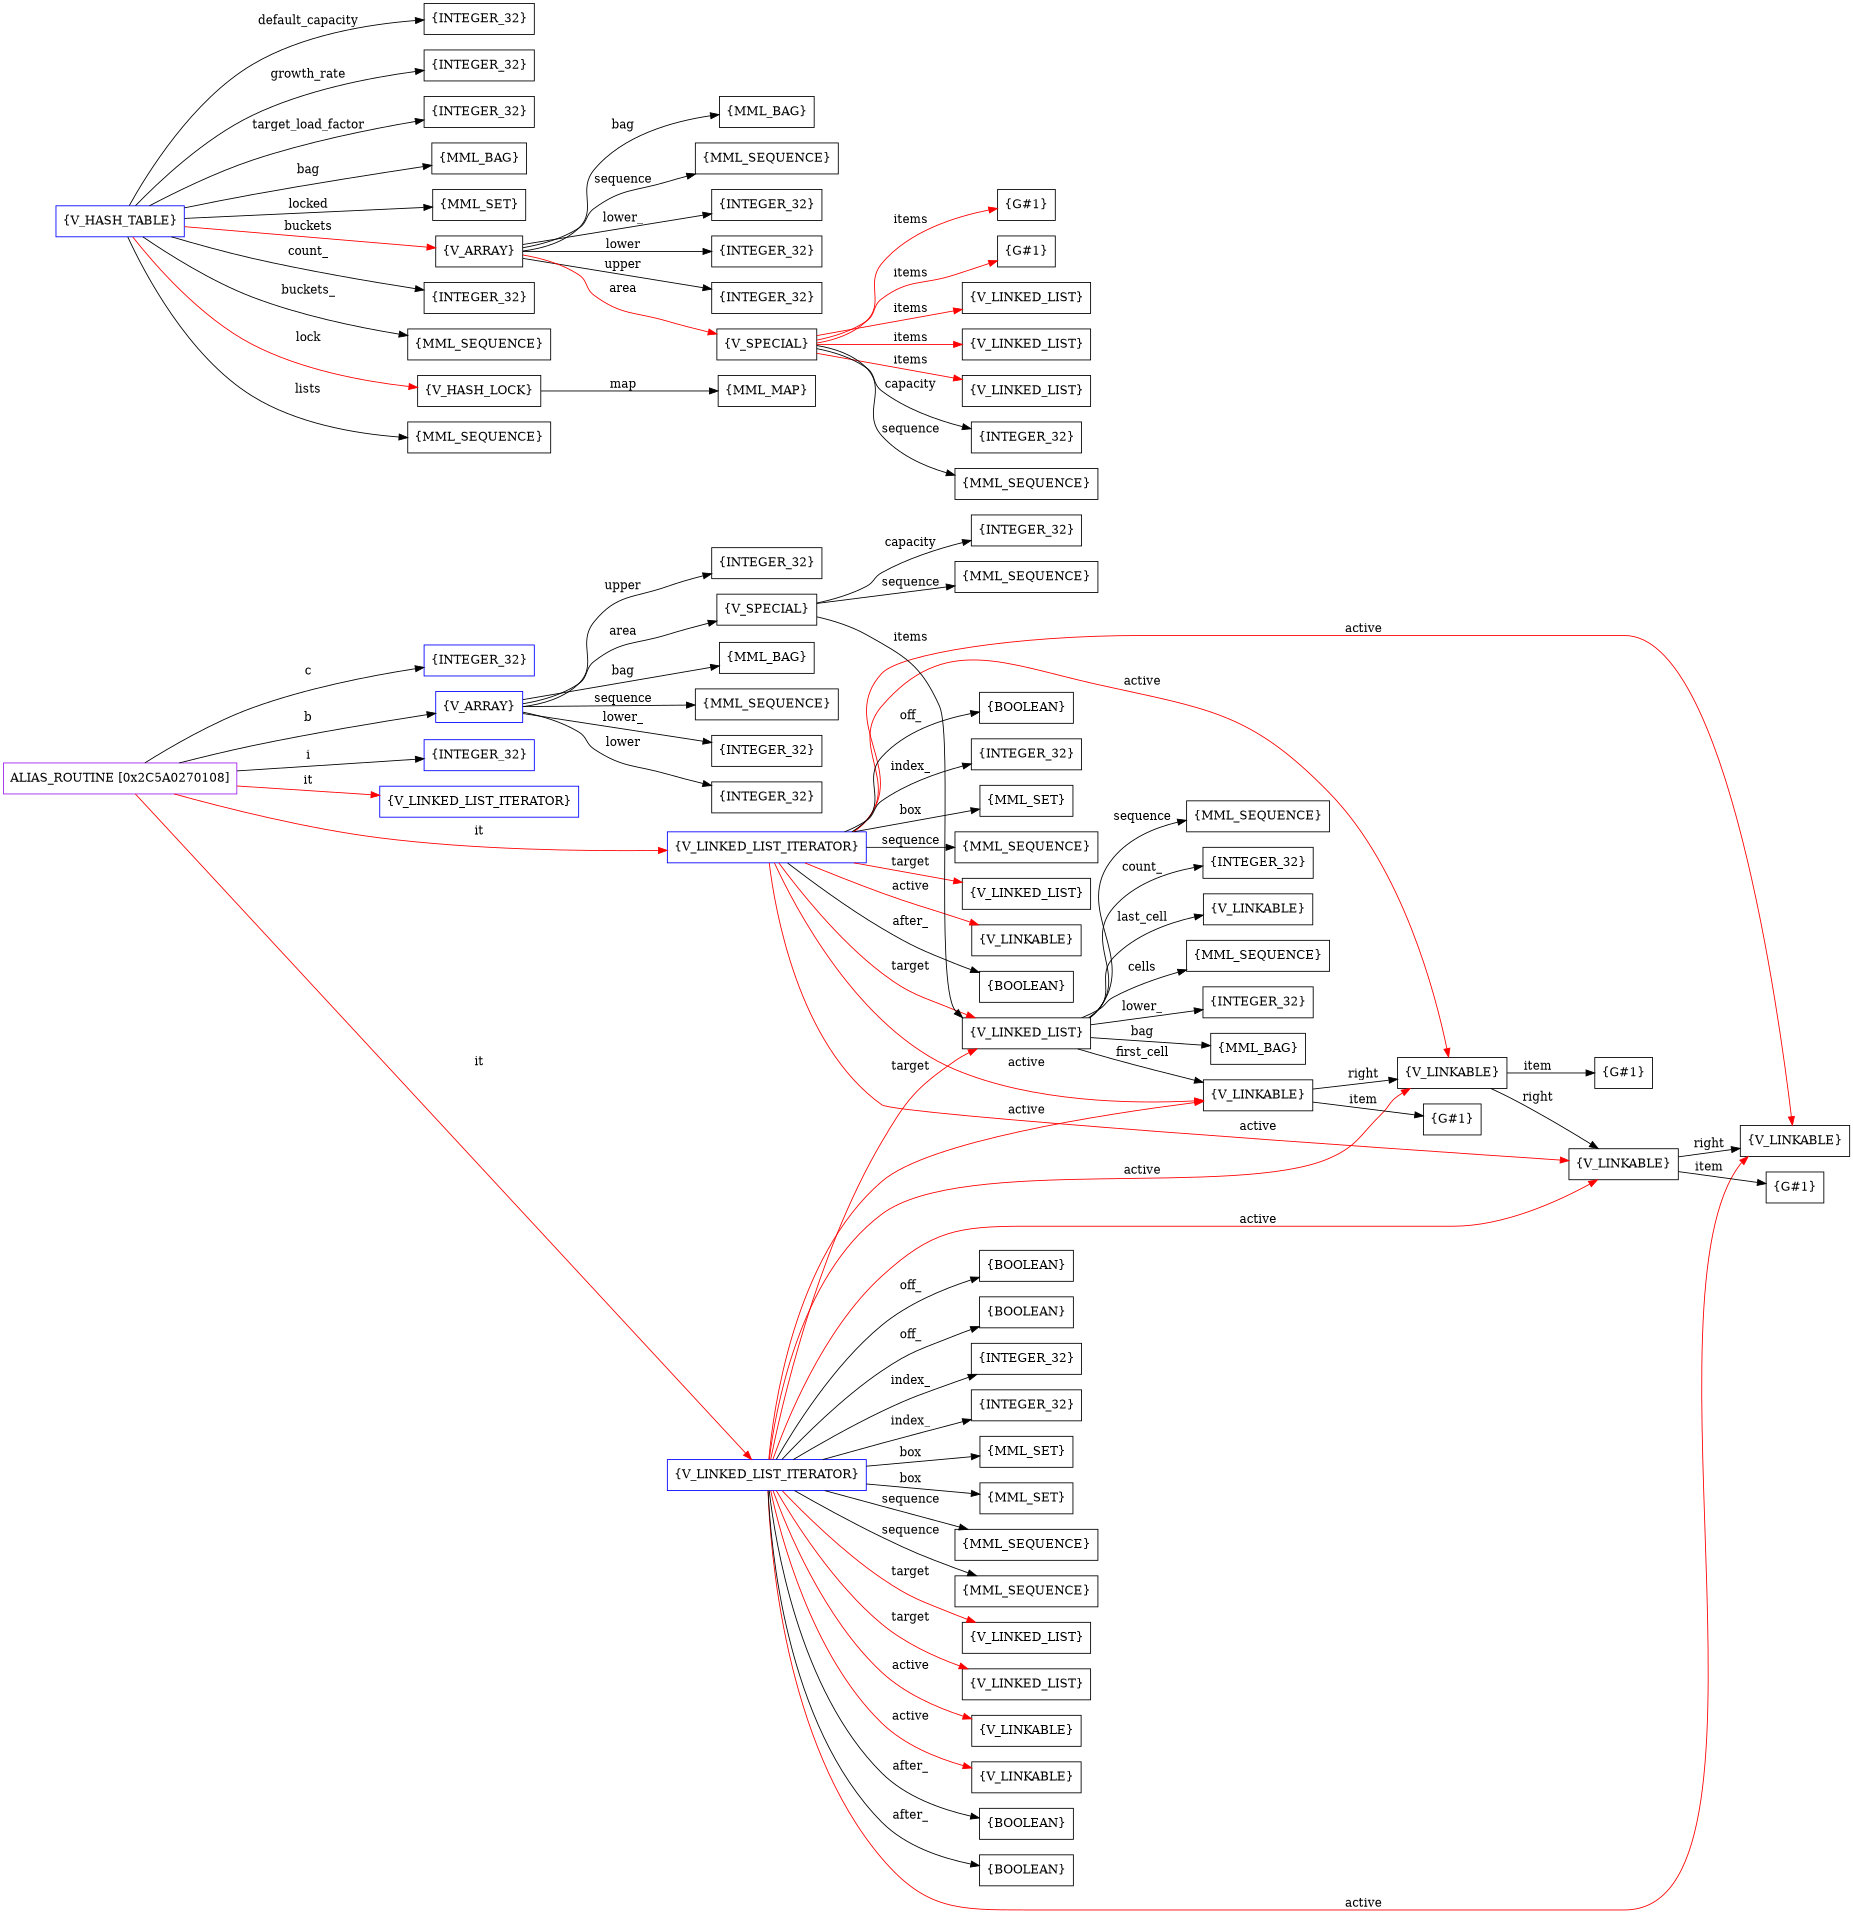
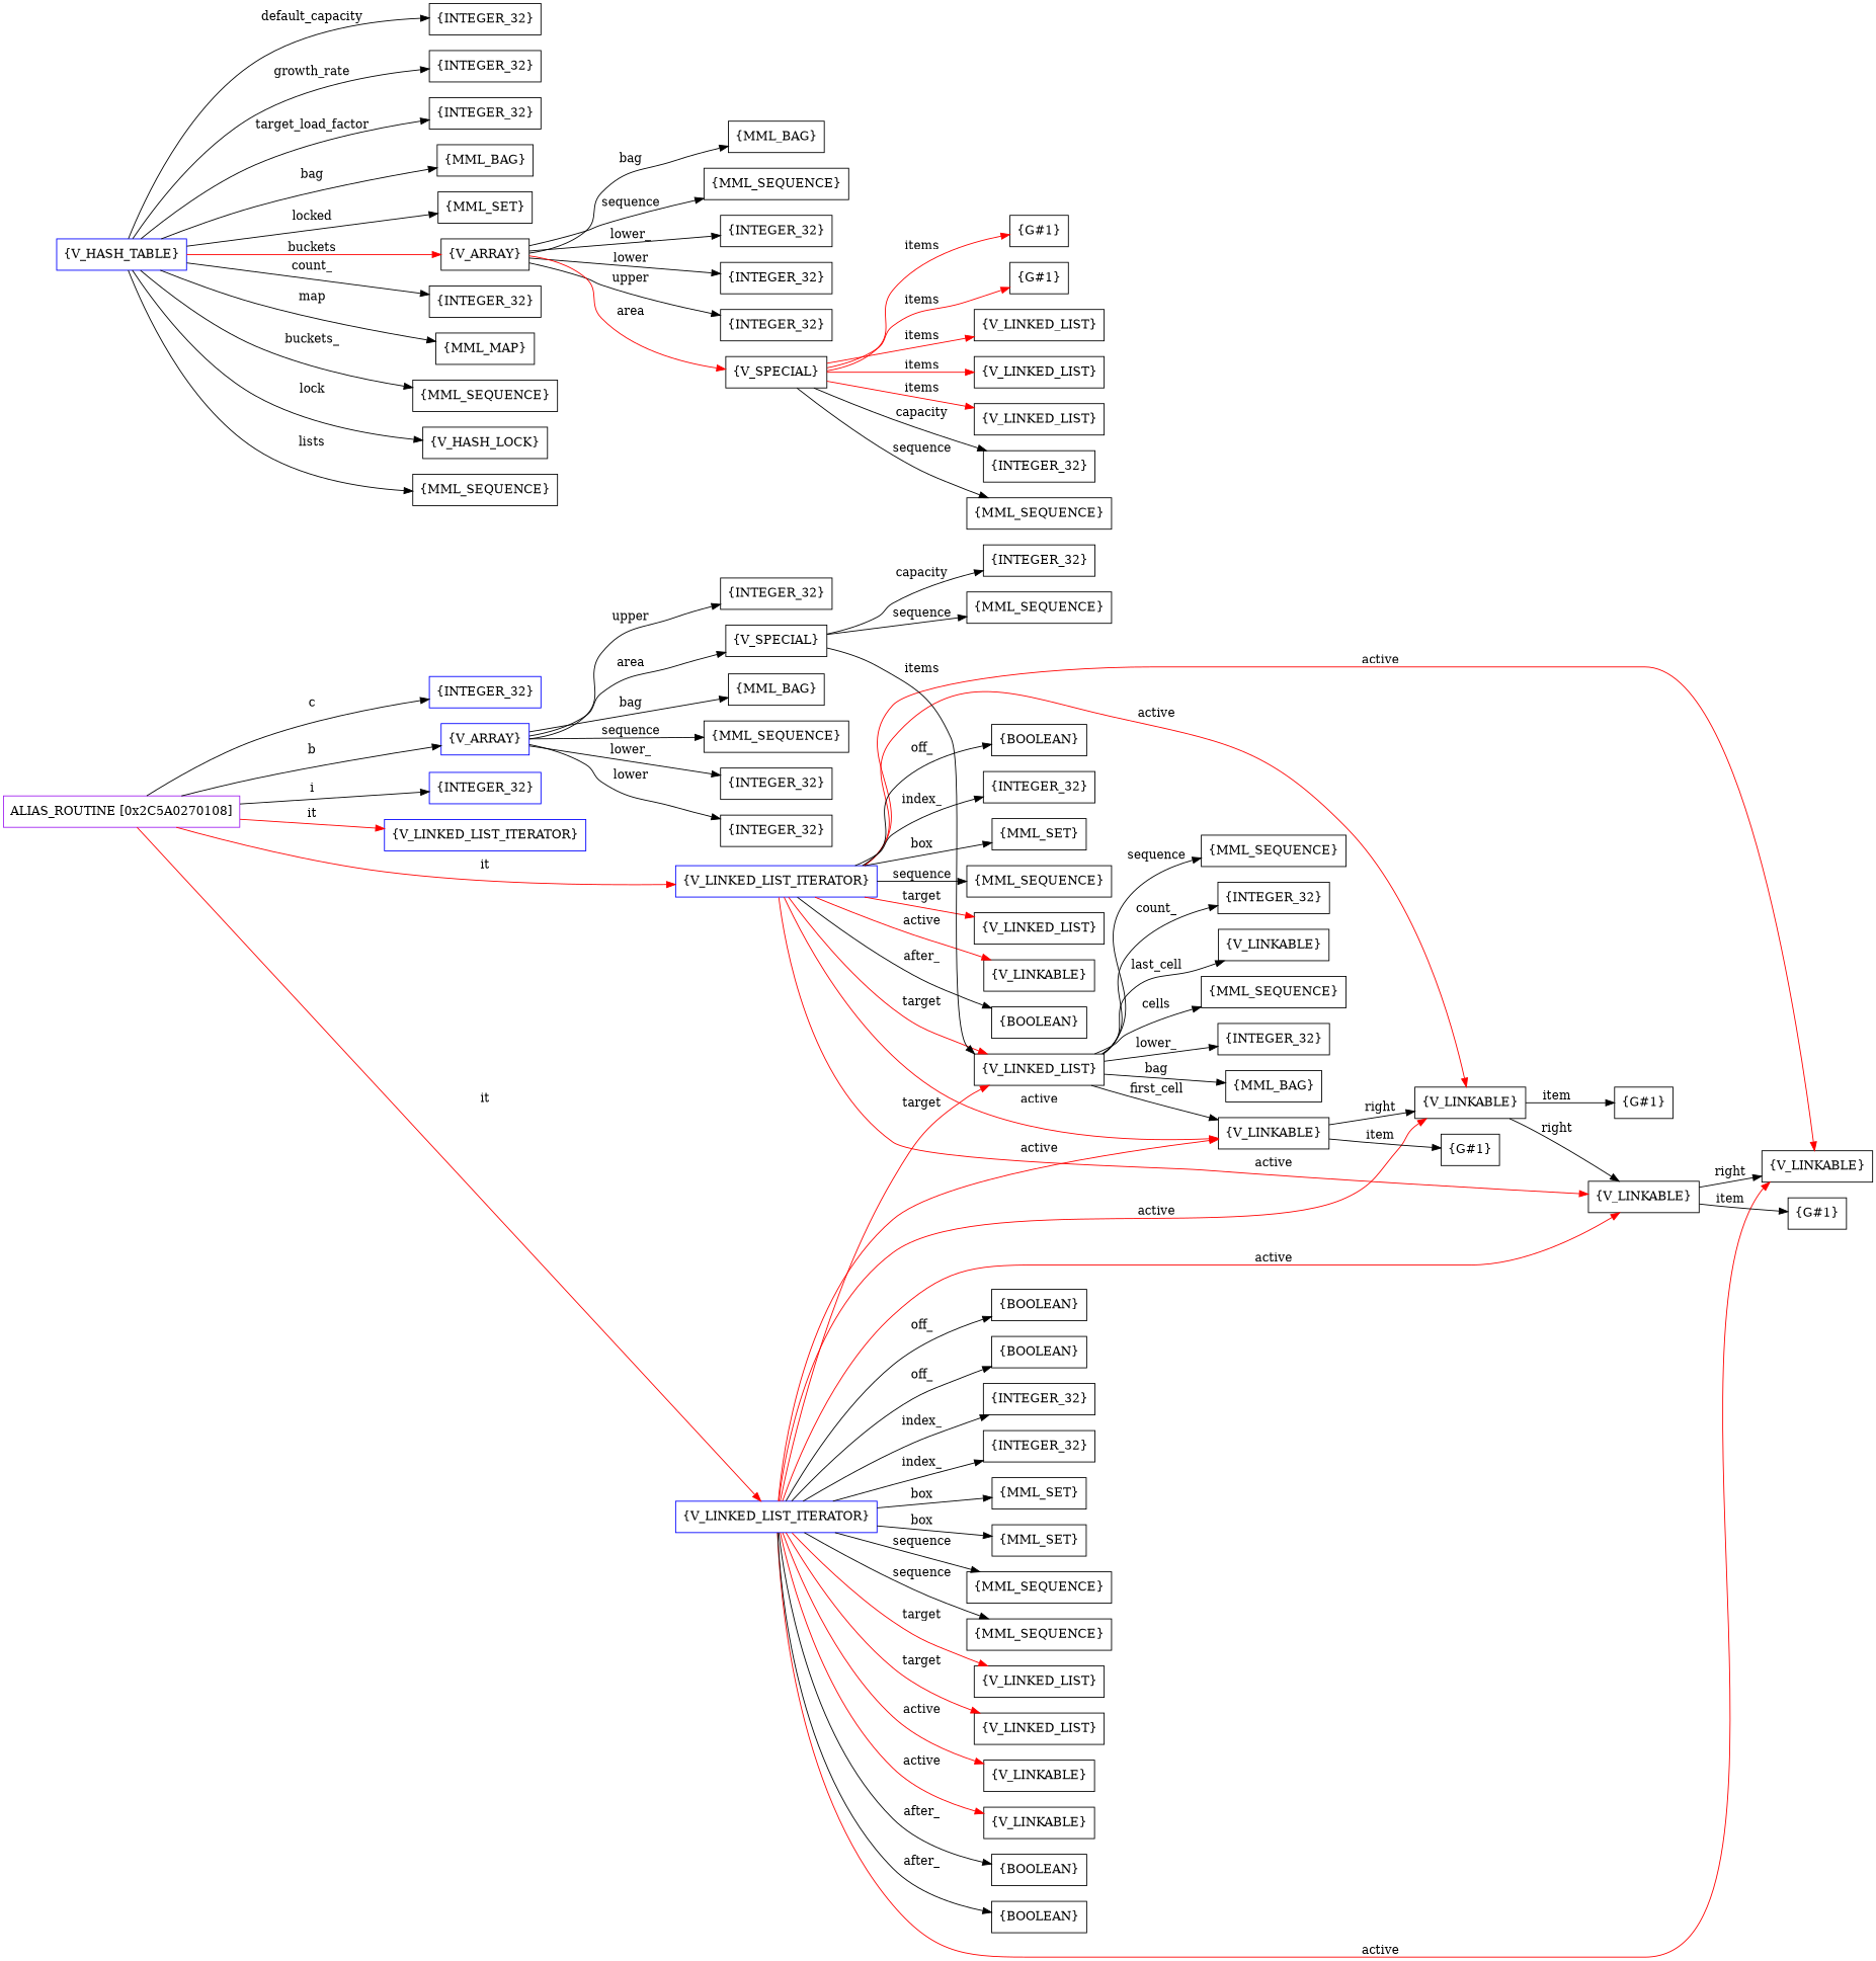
  digraph {
    rankdir=LR
    node [shape=box]
    n1 [color=purple label=<ALIAS_ROUTINE [0x2C5A0270108]>]
    n2 [color=blue label=<{INTEGER_32}>]
    n3 [color=blue label=<{V_ARRAY}>]
    n4 [color=blue label=<{INTEGER_32}>]
    n5 [color=blue label=<{V_LINKED_LIST_ITERATOR}>]
    n6 [color=blue label=<{V_LINKED_LIST_ITERATOR}>]
    n7 [color=blue label=<{V_LINKED_LIST_ITERATOR}>]
    n8 [color=blue label=<{V_HASH_TABLE}>]
    n9 [label=<{INTEGER_32}>]
    n10 [label=<{INTEGER_32}>]
    n11 [label=<{INTEGER_32}>]
    n12 [label=<{MML_BAG}>]
    n13 [label=<{MML_SET}>]
    n14 [label=<{V_ARRAY}>]
    n15 [label=<{INTEGER_32}>]
    n16 [label=<{MML_MAP}>]
    n17 [label=<{MML_SEQUENCE}>]
    n18 [label=<{V_HASH_LOCK}>]
    n19 [label=<{MML_SEQUENCE}>]
    n20 [label=<{MML_BAG}>]
    n21 [label=<{MML_SEQUENCE}>]
    n22 [label=<{INTEGER_32}>]
    n23 [label=<{INTEGER_32}>]
    n24 [label=<{INTEGER_32}>]
    n25 [label=<{V_SPECIAL}>]
    n26 [label=<{V_LINKED_LIST}>]
    n27 [label=<{V_LINKABLE}>]
    n28 [label=<{V_LINKABLE}>]
    n29 [label=<{V_LINKABLE}>]
    n30 [label=<{V_LINKABLE}>]
    n31 [label=<{BOOLEAN}>]
    n32 [label=<{INTEGER_32}>]
    n33 [label=<{MML_SET}>]
    n34 [label=<{MML_SEQUENCE}>]
    n35 [label=<{V_LINKED_LIST}>]
    n36 [label=<{V_LINKABLE}>]
    n37 [label=<{BOOLEAN}>]
    n38 [label=<{BOOLEAN}>]
    n39 [label=<{BOOLEAN}>]
    n40 [label=<{INTEGER_32}>]
    n41 [label=<{INTEGER_32}>]
    n42 [label=<{MML_SET}>]
    n43 [label=<{MML_SET}>]
    n44 [label=<{MML_SEQUENCE}>]
    n45 [label=<{MML_SEQUENCE}>]
    n46 [label=<{V_LINKED_LIST}>]
    n47 [label=<{V_LINKED_LIST}>]
    n48 [label=<{V_LINKABLE}>]
    n49 [label=<{V_LINKABLE}>]
    n50 [label=<{BOOLEAN}>]
    n51 [label=<{BOOLEAN}>]
    n52 [label=<{MML_BAG}>]
    n53 [label=<{MML_SEQUENCE}>]
    n54 [label=<{INTEGER_32}>]
    n55 [label=<{INTEGER_32}>]
    n56 [label=<{INTEGER_32}>]
    n57 [label=<{V_SPECIAL}>]
    n58 [label=<{G#1}>]
    n59 [label=<{G#1}>]
    n60 [label=<{V_LINKED_LIST}>]
    n61 [label=<{V_LINKED_LIST}>]
    n62 [label=<{V_LINKED_LIST}>]
    n63 [label=<{INTEGER_32}>]
    n64 [label=<{MML_SEQUENCE}>]
    n65 [label=<{INTEGER_32}>]
    n66 [label=<{MML_SEQUENCE}>]
    n67 [label=<{INTEGER_32}>]
    n68 [label=<{MML_BAG}>]
    n69 [label=<{MML_SEQUENCE}>]
    n70 [label=<{INTEGER_32}>]
    n71 [label=<{V_LINKABLE}>]
    n72 [label=<{MML_SEQUENCE}>]
    n73 [label=<{G#1}>]
    n74 [label=<{G#1}>]
    n75 [label=<{G#1}>]
    n1 -> n2 [label=<c>]
    n1 -> n3 [label=<b>]
    n1 -> n4 [label=<i>]
    n1 -> n5 [color=red label=<it>]
    n1 -> n6 [color=red label=<it>]
    n1 -> n7 [color=red label=<it>]
    n3 -> n20 [label=<bag>]
    n3 -> n21 [label=<sequence>]
    n3 -> n22 [label=<lower_>]
    n3 -> n23 [label=<lower>]
    n3 -> n24 [label=<upper>]
    n3 -> n25 [label=<area>]
    n6 -> n26 [color=red label=<target>]
    n6 -> n27 [color=red label=<active>]
    n6 -> n28 [color=red label=<active>]
    n6 -> n29 [color=red label=<active>]
    n6 -> n30 [color=red label=<active>]
    n6 -> n31 [label=<off_>]
    n6 -> n32 [label=<index_>]
    n6 -> n33 [label=box]
    n6 -> n34 [label=<sequence>]
    n6 -> n35 [color=red label=<target>]
    n6 -> n36 [color=red label=<active>]
    n6 -> n37 [label=<after_>]
    n7 -> n26 [color=red label=<target>]
    n7 -> n27 [color=red label=<active>]
    n7 -> n28 [color=red label=<active>]
    n7 -> n29 [color=red label=<active>]
    n7 -> n30 [color=red label=<active>]
    n7 -> n38 [label=<off_>]
    n7 -> n39 [label=<off_>]
    n7 -> n40 [label=<index_>]
    n7 -> n41 [label=<index_>]
    n7 -> n42 [label=box]
    n7 -> n43 [label=box]
    n7 -> n44 [label=<sequence>]
    n7 -> n45 [label=<sequence>]
    n7 -> n46 [color=red label=<target>]
    n7 -> n47 [color=red label=<target>]
    n7 -> n48 [color=red label=<active>]
    n7 -> n49 [color=red label=<active>]
    n7 -> n50 [label=<after_>]
    n7 -> n51 [label=<after_>]
    n8 -> n9 [label=<default_capacity>]
    n8 -> n10 [label=<growth_rate>]
    n8 -> n11 [label=<target_load_factor>]
    n8 -> n12 [label=<bag>]
    n8 -> n13 [label=<locked>]
    n8 -> n14 [color=red label=<buckets>]
    n8 -> n15 [label=<count_>]
-   n18 -> n16 [label=<map>]
+   n8 -> n16 [label=<map>]
    n8 -> n17 [label=<buckets_>]
-   n8 -> n18 [label=<lock> color=red]
+   n8 -> n18 [label=<lock>]
    n8 -> n19 [label=<lists>]
    n14 -> n52 [label=<bag>]
    n14 -> n53 [label=<sequence>]
    n14 -> n54 [label=<lower_>]
    n14 -> n55 [label=<lower>]
    n14 -> n56 [label=<upper>]
    n14 -> n57 [color=red label=<area>]
    n25 -> n26 [label=<items>]
    n25 -> n65 [label=<capacity>]
    n25 -> n66 [label=<sequence>]
    n26 -> n27 [label=<first_cell>]
    n26 -> n67 [label=<lower_>]
    n26 -> n68 [label=<bag>]
    n26 -> n69 [label=<sequence>]
    n26 -> n70 [label=<count_>]
    n26 -> n71 [label=<last_cell>]
    n26 -> n72 [label=<cells>]
    n27 -> n28 [label=<right>]
    n27 -> n73 [label=<item>]
    n28 -> n29 [label=<right>]
    n28 -> n74 [label=<item>]
    n29 -> n30 [label=<right>]
    n29 -> n75 [label=<item>]
    n57 -> n58 [color=red label=<items>]
    n57 -> n59 [color=red label=<items>]
    n57 -> n60 [color=red label=<items>]
    n57 -> n61 [color=red label=<items>]
    n57 -> n62 [color=red label=<items>]
    n57 -> n63 [label=<capacity>]
    n57 -> n64 [label=<sequence>]
  }
